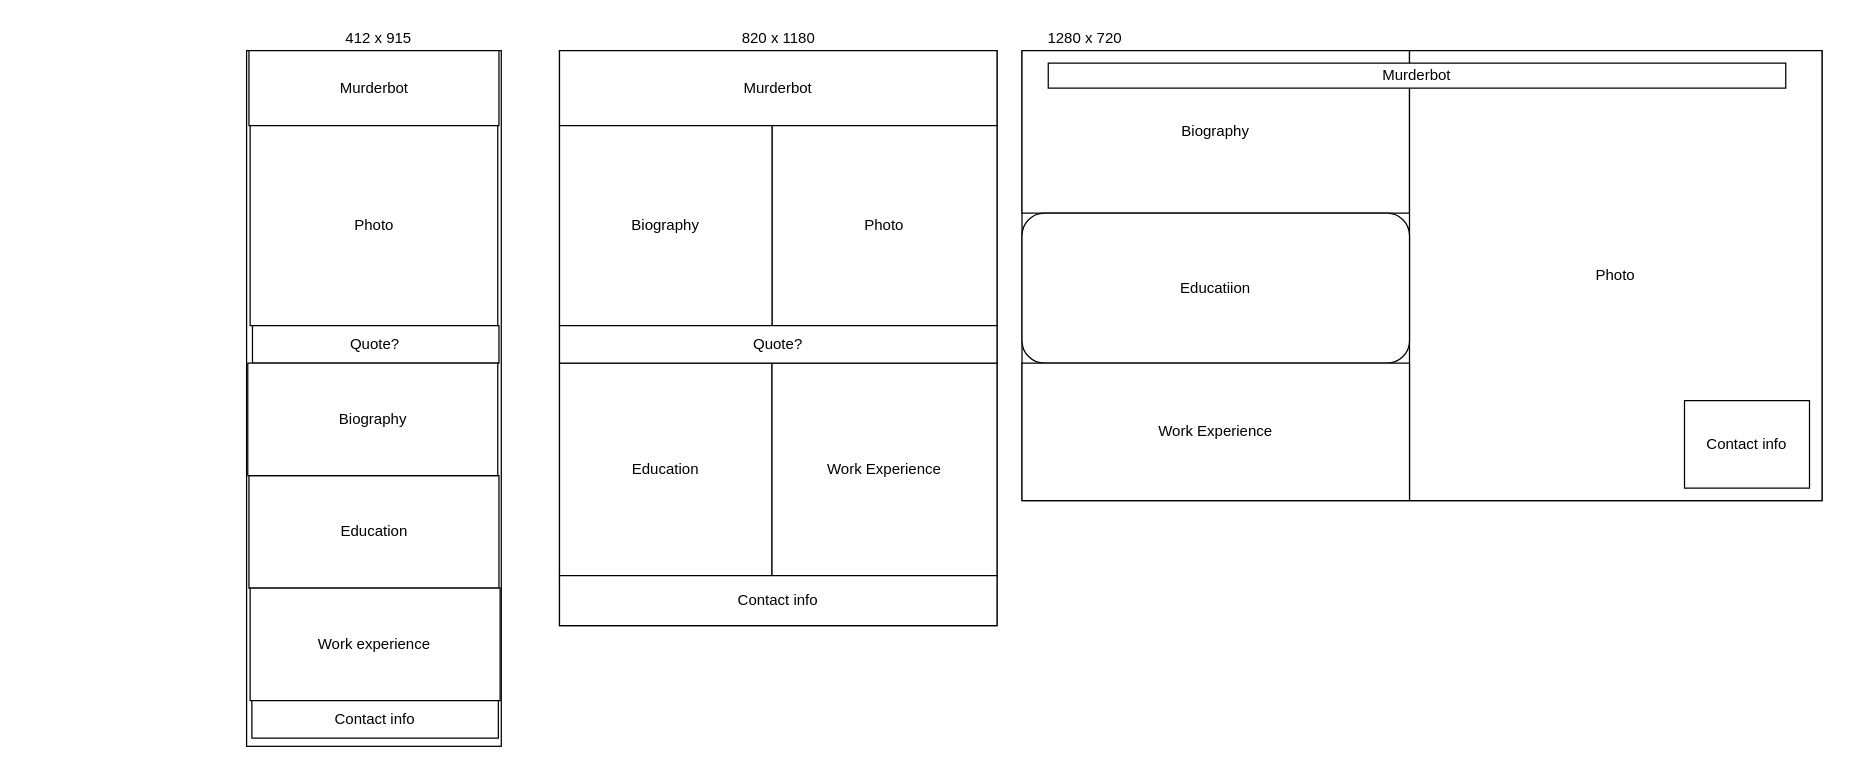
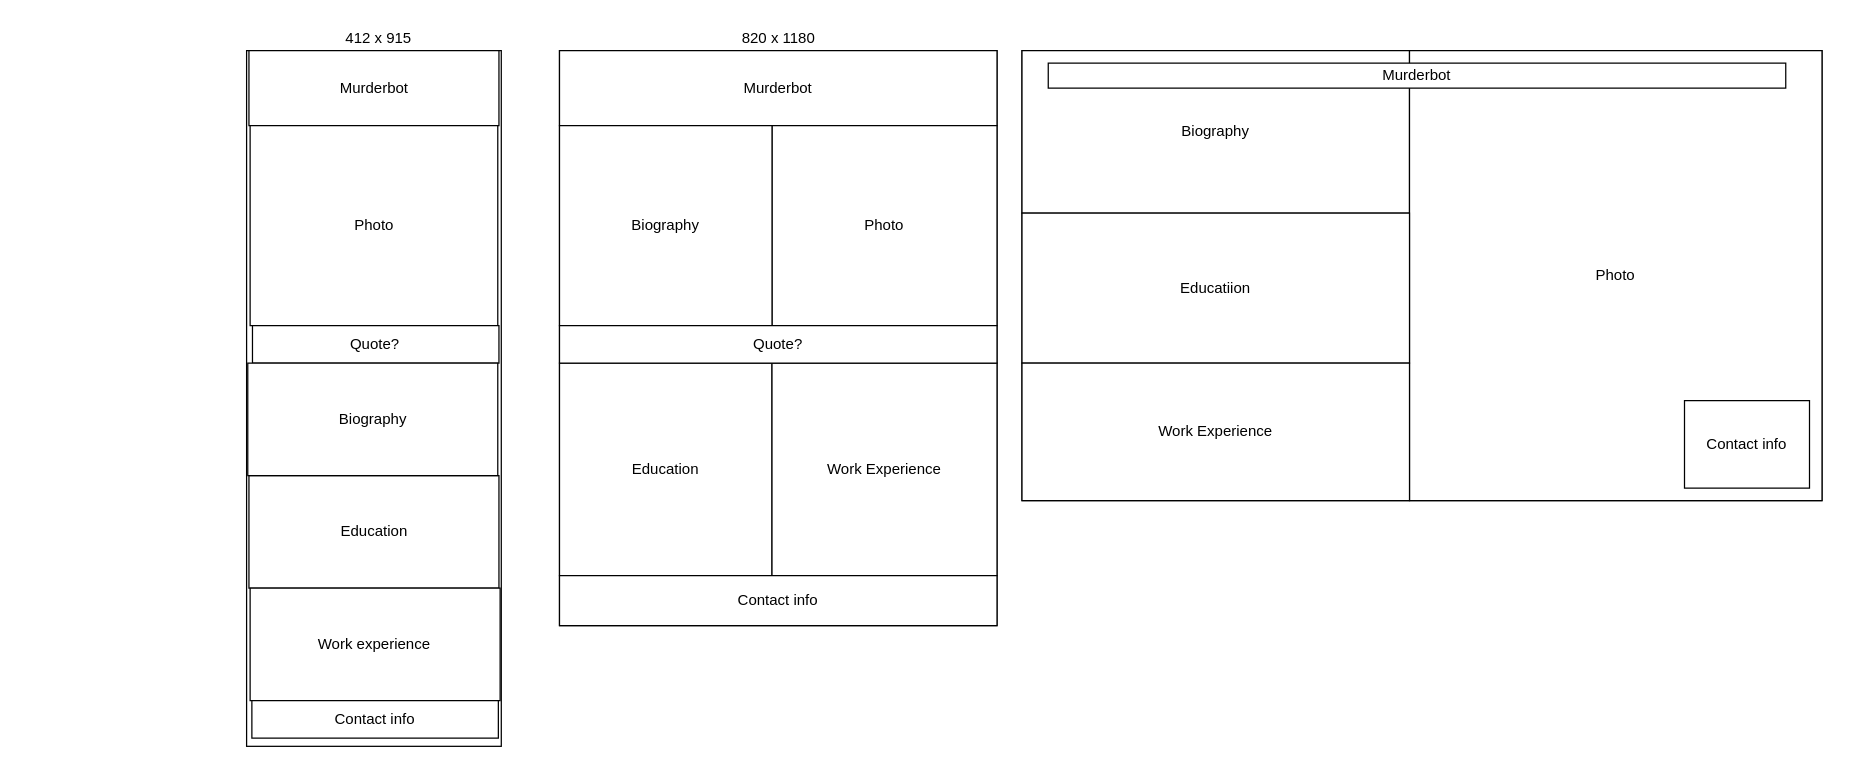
  <mxCell id="0" />
  <mxCell id="1" parent="0" />
  <mxCell id="2" value="" style="group" parent="1" vertex="1" connectable="0"><mxGeometry x="196.685" y="40" width="390.32" height="550" as="geometry" /></mxCell>
  <mxCell id="3" value="" style="rounded=0;whiteSpace=wrap;html=1;rotation=90;" parent="2" vertex="1"><mxGeometry x="-176.4" y="176.41" width="556.56" height="203.75" as="geometry" /></mxCell>
  <mxCell id="4" value="Murderbot" style="rounded=0;whiteSpace=wrap;html=1;" parent="2" vertex="1"><mxGeometry x="1.875" width="200" height="60" as="geometry" /></mxCell>
  <mxCell id="5" value="" style="group" parent="2" vertex="1" connectable="0"><mxGeometry x="0.93" y="60" width="201.88" height="490" as="geometry" /></mxCell>
  <mxCell id="6" value="Photo" style="rounded=0;whiteSpace=wrap;html=1;" parent="5" vertex="1"><mxGeometry x="1.885" width="198.12" height="160" as="geometry" /></mxCell>
  <mxCell id="7" value="Quote?" style="rounded=0;whiteSpace=wrap;html=1;" parent="5" vertex="1"><mxGeometry x="3.765" y="160" width="197.18" height="30" as="geometry" /></mxCell>
  <mxCell id="8" value="Education" style="rounded=0;whiteSpace=wrap;html=1;" parent="5" vertex="1"><mxGeometry x="0.94" y="280" width="200" height="90" as="geometry" /></mxCell>
  <mxCell id="9" value="Biography" style="rounded=0;whiteSpace=wrap;html=1;" parent="5" vertex="1"><mxGeometry y="190" width="200" height="90" as="geometry" /></mxCell>
  <mxCell id="10" value="Work experience" style="rounded=0;whiteSpace=wrap;html=1;" parent="5" vertex="1"><mxGeometry x="1.88" y="370" width="200" height="90" as="geometry" /></mxCell>
  <mxCell id="11" value="Contact info" style="rounded=0;whiteSpace=wrap;html=1;" parent="5" vertex="1"><mxGeometry x="3.285" y="460" width="197.18" height="30" as="geometry" /></mxCell>
  <mxCell id="12" value="412 x 915" style="text;html=1;align=center;verticalAlign=middle;resizable=0;points=[];autosize=1;strokeColor=none;fillColor=none;" parent="1" vertex="1"><mxGeometry x="267" width="70" height="20" as="geometry" y="20" /></mxCell>
  <mxCell id="13" value="820 x 1180" style="text;html=1;align=center;verticalAlign=middle;resizable=0;points=[];autosize=1;strokeColor=none;fillColor=none;" parent="1" vertex="1"><mxGeometry x="587" width="70" height="20" as="geometry" y="20" /></mxCell>
- <mxCell id="14" value="1280 x 720" style="text;html=1;align=center;verticalAlign=middle;resizable=0;points=[];autosize=1;strokeColor=none;fillColor=none;" parent="1" vertex="1"><mxGeometry x="832" width="70" height="20" as="geometry" y="20" /></mxCell>
  <mxCell id="15" value="" style="rounded=0;whiteSpace=wrap;html=1;" parent="1" vertex="1"><mxGeometry x="817" y="40" width="640" height="360" as="geometry" /></mxCell>
  <mxCell id="16" value="Biography" style="rounded=0;whiteSpace=wrap;html=1;" parent="1" vertex="1"><mxGeometry x="817" y="40" width="310" height="130" as="geometry" /></mxCell>
  <mxCell id="17" value="" style="group" parent="1" vertex="1" connectable="0"><mxGeometry x="447" y="40" width="350" height="460" as="geometry" /></mxCell>
  <mxCell id="18" value="" style="rounded=0;whiteSpace=wrap;html=1;" parent="17" vertex="1"><mxGeometry width="350" height="460" as="geometry" /></mxCell>
  <mxCell id="19" value="Murderbot" style="rounded=0;whiteSpace=wrap;html=1;" parent="17" vertex="1"><mxGeometry width="350" height="60" as="geometry" /></mxCell>
  <mxCell id="20" value="Photo&lt;br&gt;" style="rounded=0;whiteSpace=wrap;html=1;" parent="17" vertex="1"><mxGeometry x="170" y="60" width="180" height="160" as="geometry" /></mxCell>
  <mxCell id="21" value="Biography" style="rounded=0;whiteSpace=wrap;html=1;" parent="17" vertex="1"><mxGeometry y="60" width="170" height="160" as="geometry" /></mxCell>
  <mxCell id="22" value="Education" style="rounded=0;whiteSpace=wrap;html=1;" parent="17" vertex="1"><mxGeometry y="250" width="170" height="170" as="geometry" /></mxCell>
  <mxCell id="23" value="Work Experience" style="rounded=0;whiteSpace=wrap;html=1;" parent="17" vertex="1"><mxGeometry x="170" y="250" width="180" height="170" as="geometry" /></mxCell>
  <mxCell id="24" value="Contact info" style="rounded=0;whiteSpace=wrap;html=1;" parent="17" vertex="1"><mxGeometry y="420" width="350" height="40" as="geometry" /></mxCell>
  <mxCell id="25" value="Quote?" style="rounded=0;whiteSpace=wrap;html=1;" parent="17" vertex="1"><mxGeometry y="220" width="350" height="30" as="geometry" /></mxCell>
  <mxCell id="26" value="Photo" style="rounded=0;whiteSpace=wrap;html=1;" parent="1" vertex="1"><mxGeometry x="1127" y="40" width="330" height="360" as="geometry" /></mxCell>
- <mxCell id="27" value="Educatiion" style="whiteSpace=wrap;html=1;rounded=1;" parent="1" vertex="1"><mxGeometry x="817" y="170" width="310" height="120" as="geometry" /></mxCell>
+ <mxCell id="27" value="Educatiion" style="rounded=0;whiteSpace=wrap;html=1;" parent="1" vertex="1"><mxGeometry x="817" y="170" width="310" height="120" as="geometry" /></mxCell>
  <mxCell id="28" value="Contact info&lt;br&gt;" style="rounded=0;whiteSpace=wrap;html=1;" parent="1" vertex="1"><mxGeometry x="1347" y="320" width="100" height="70" as="geometry" /></mxCell>
  <mxCell id="29" value="Work Experience" style="rounded=0;whiteSpace=wrap;html=1;" parent="1" vertex="1"><mxGeometry x="817" y="290" width="310" height="110" as="geometry" /></mxCell>
  <mxCell id="30" value="Murderbot" style="rounded=0;whiteSpace=wrap;html=1;" parent="1" vertex="1"><mxGeometry x="838" y="50" width="590" height="20" as="geometry" /></mxCell>
